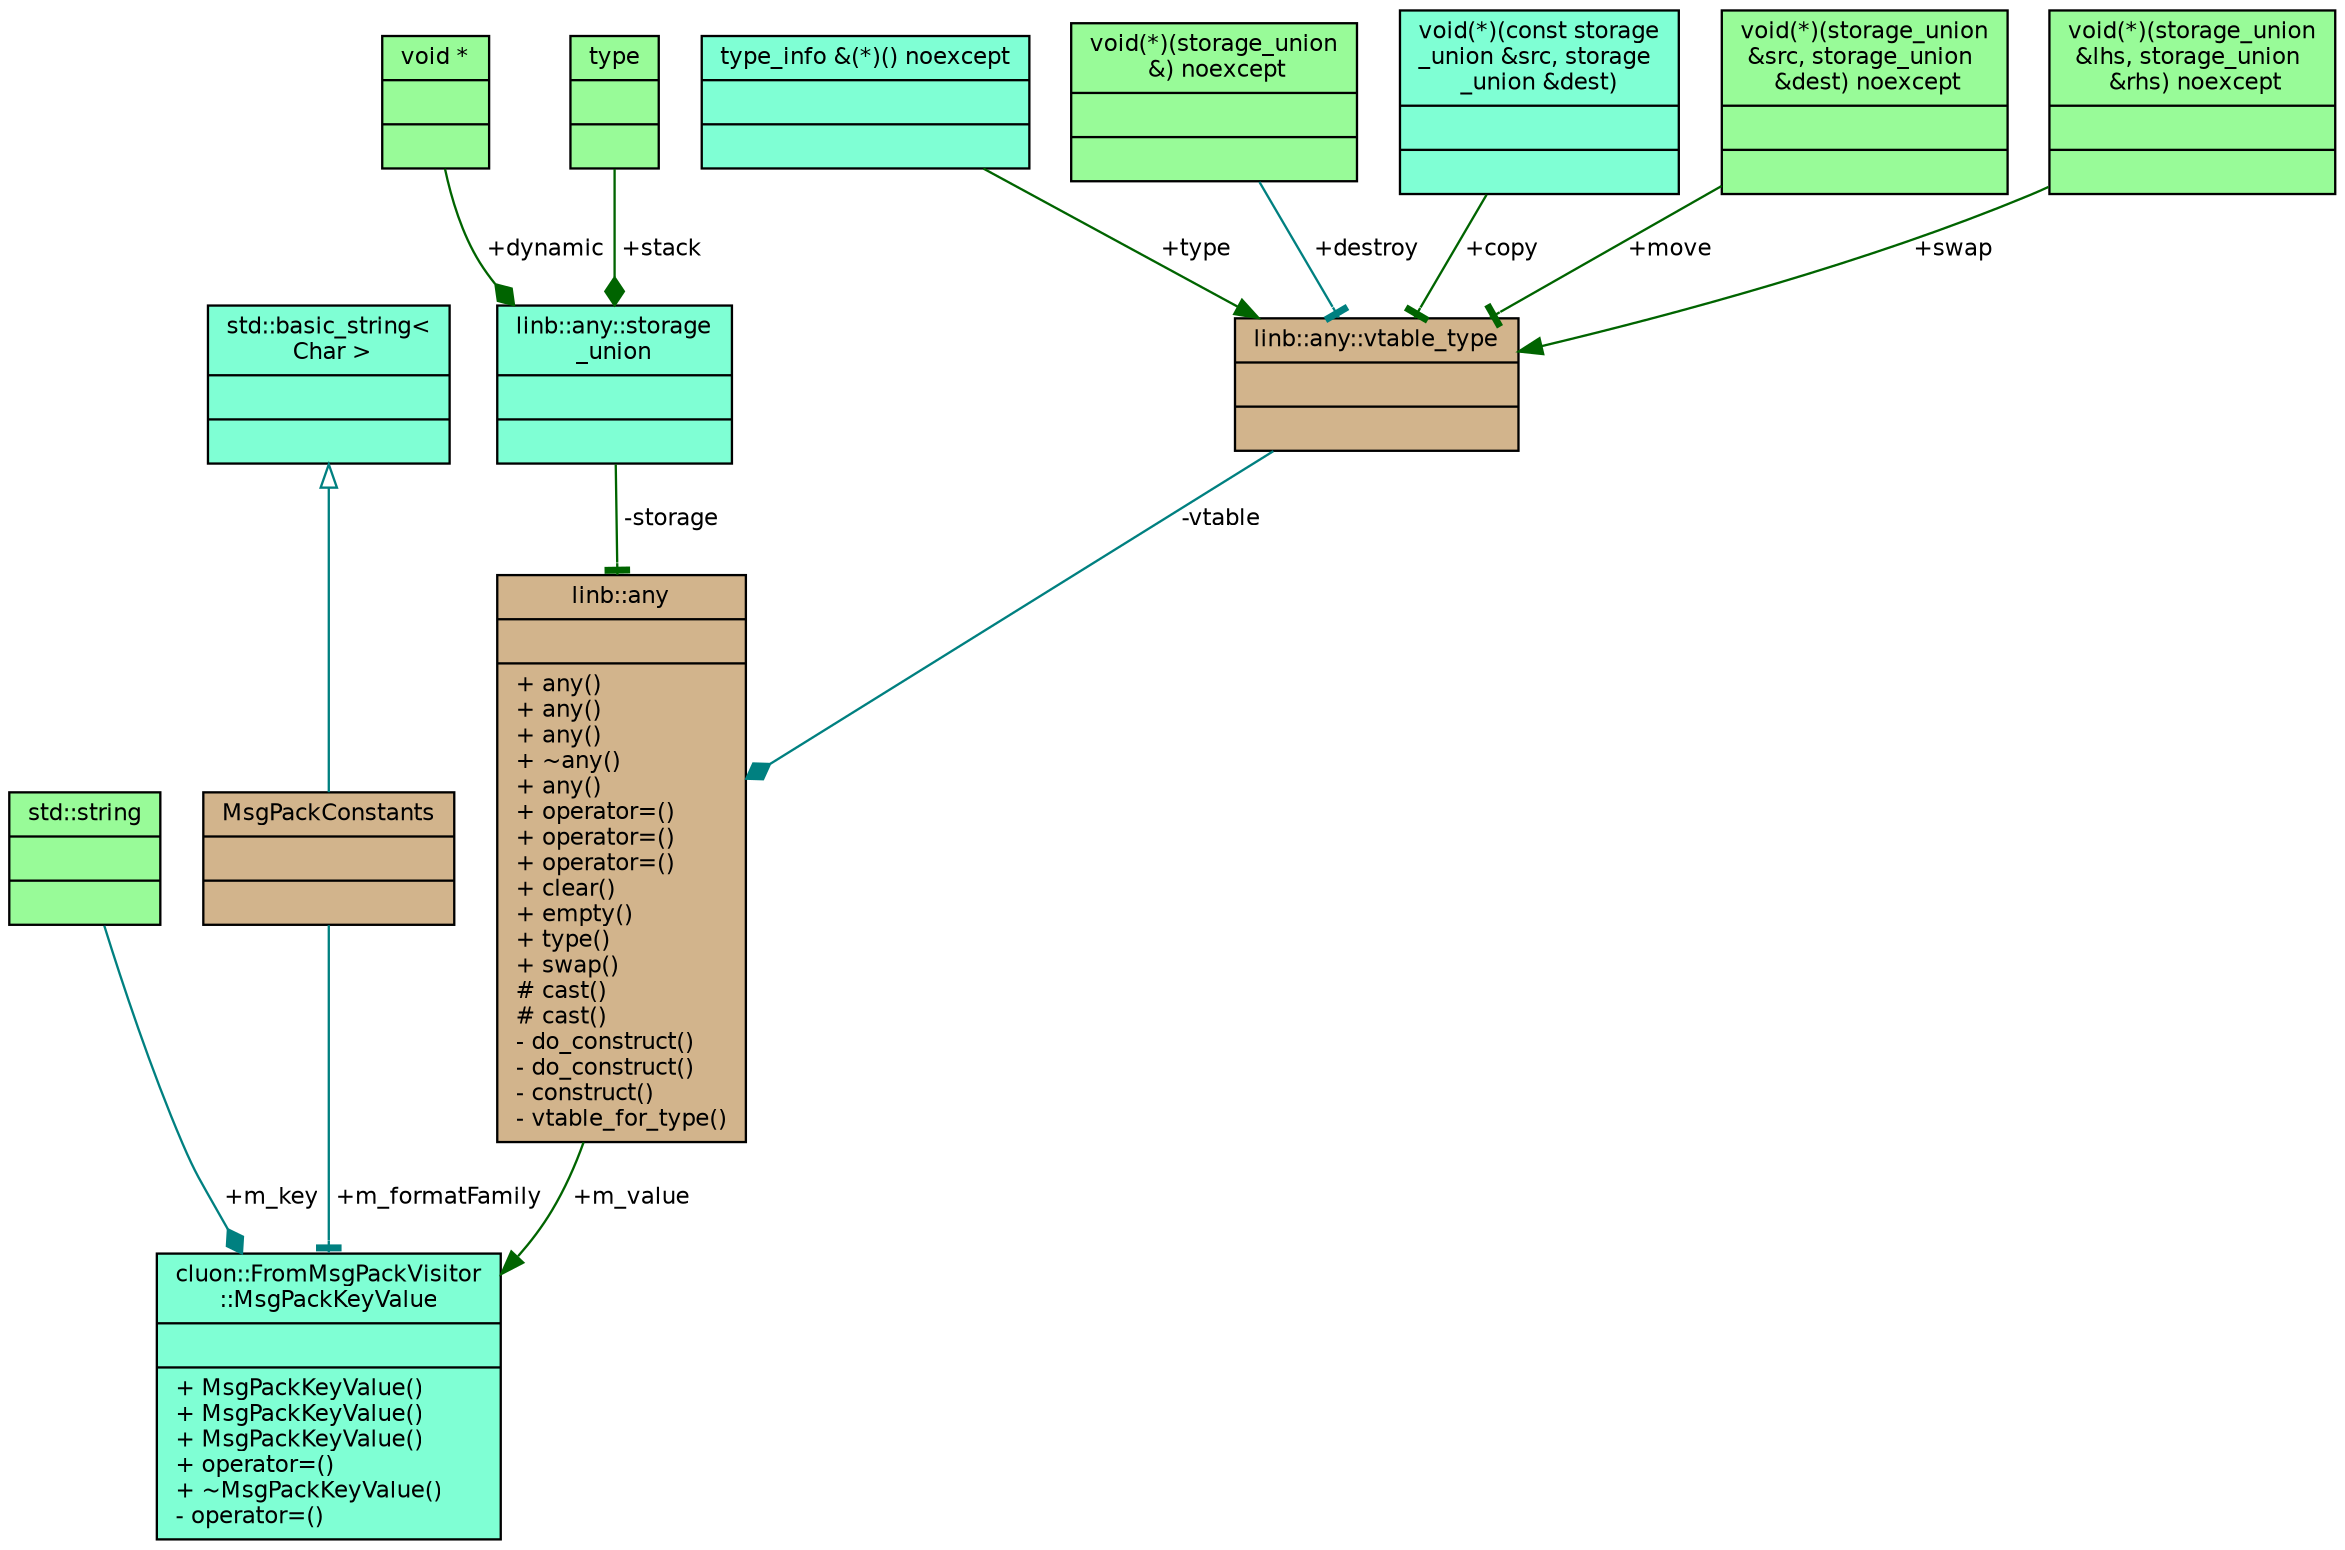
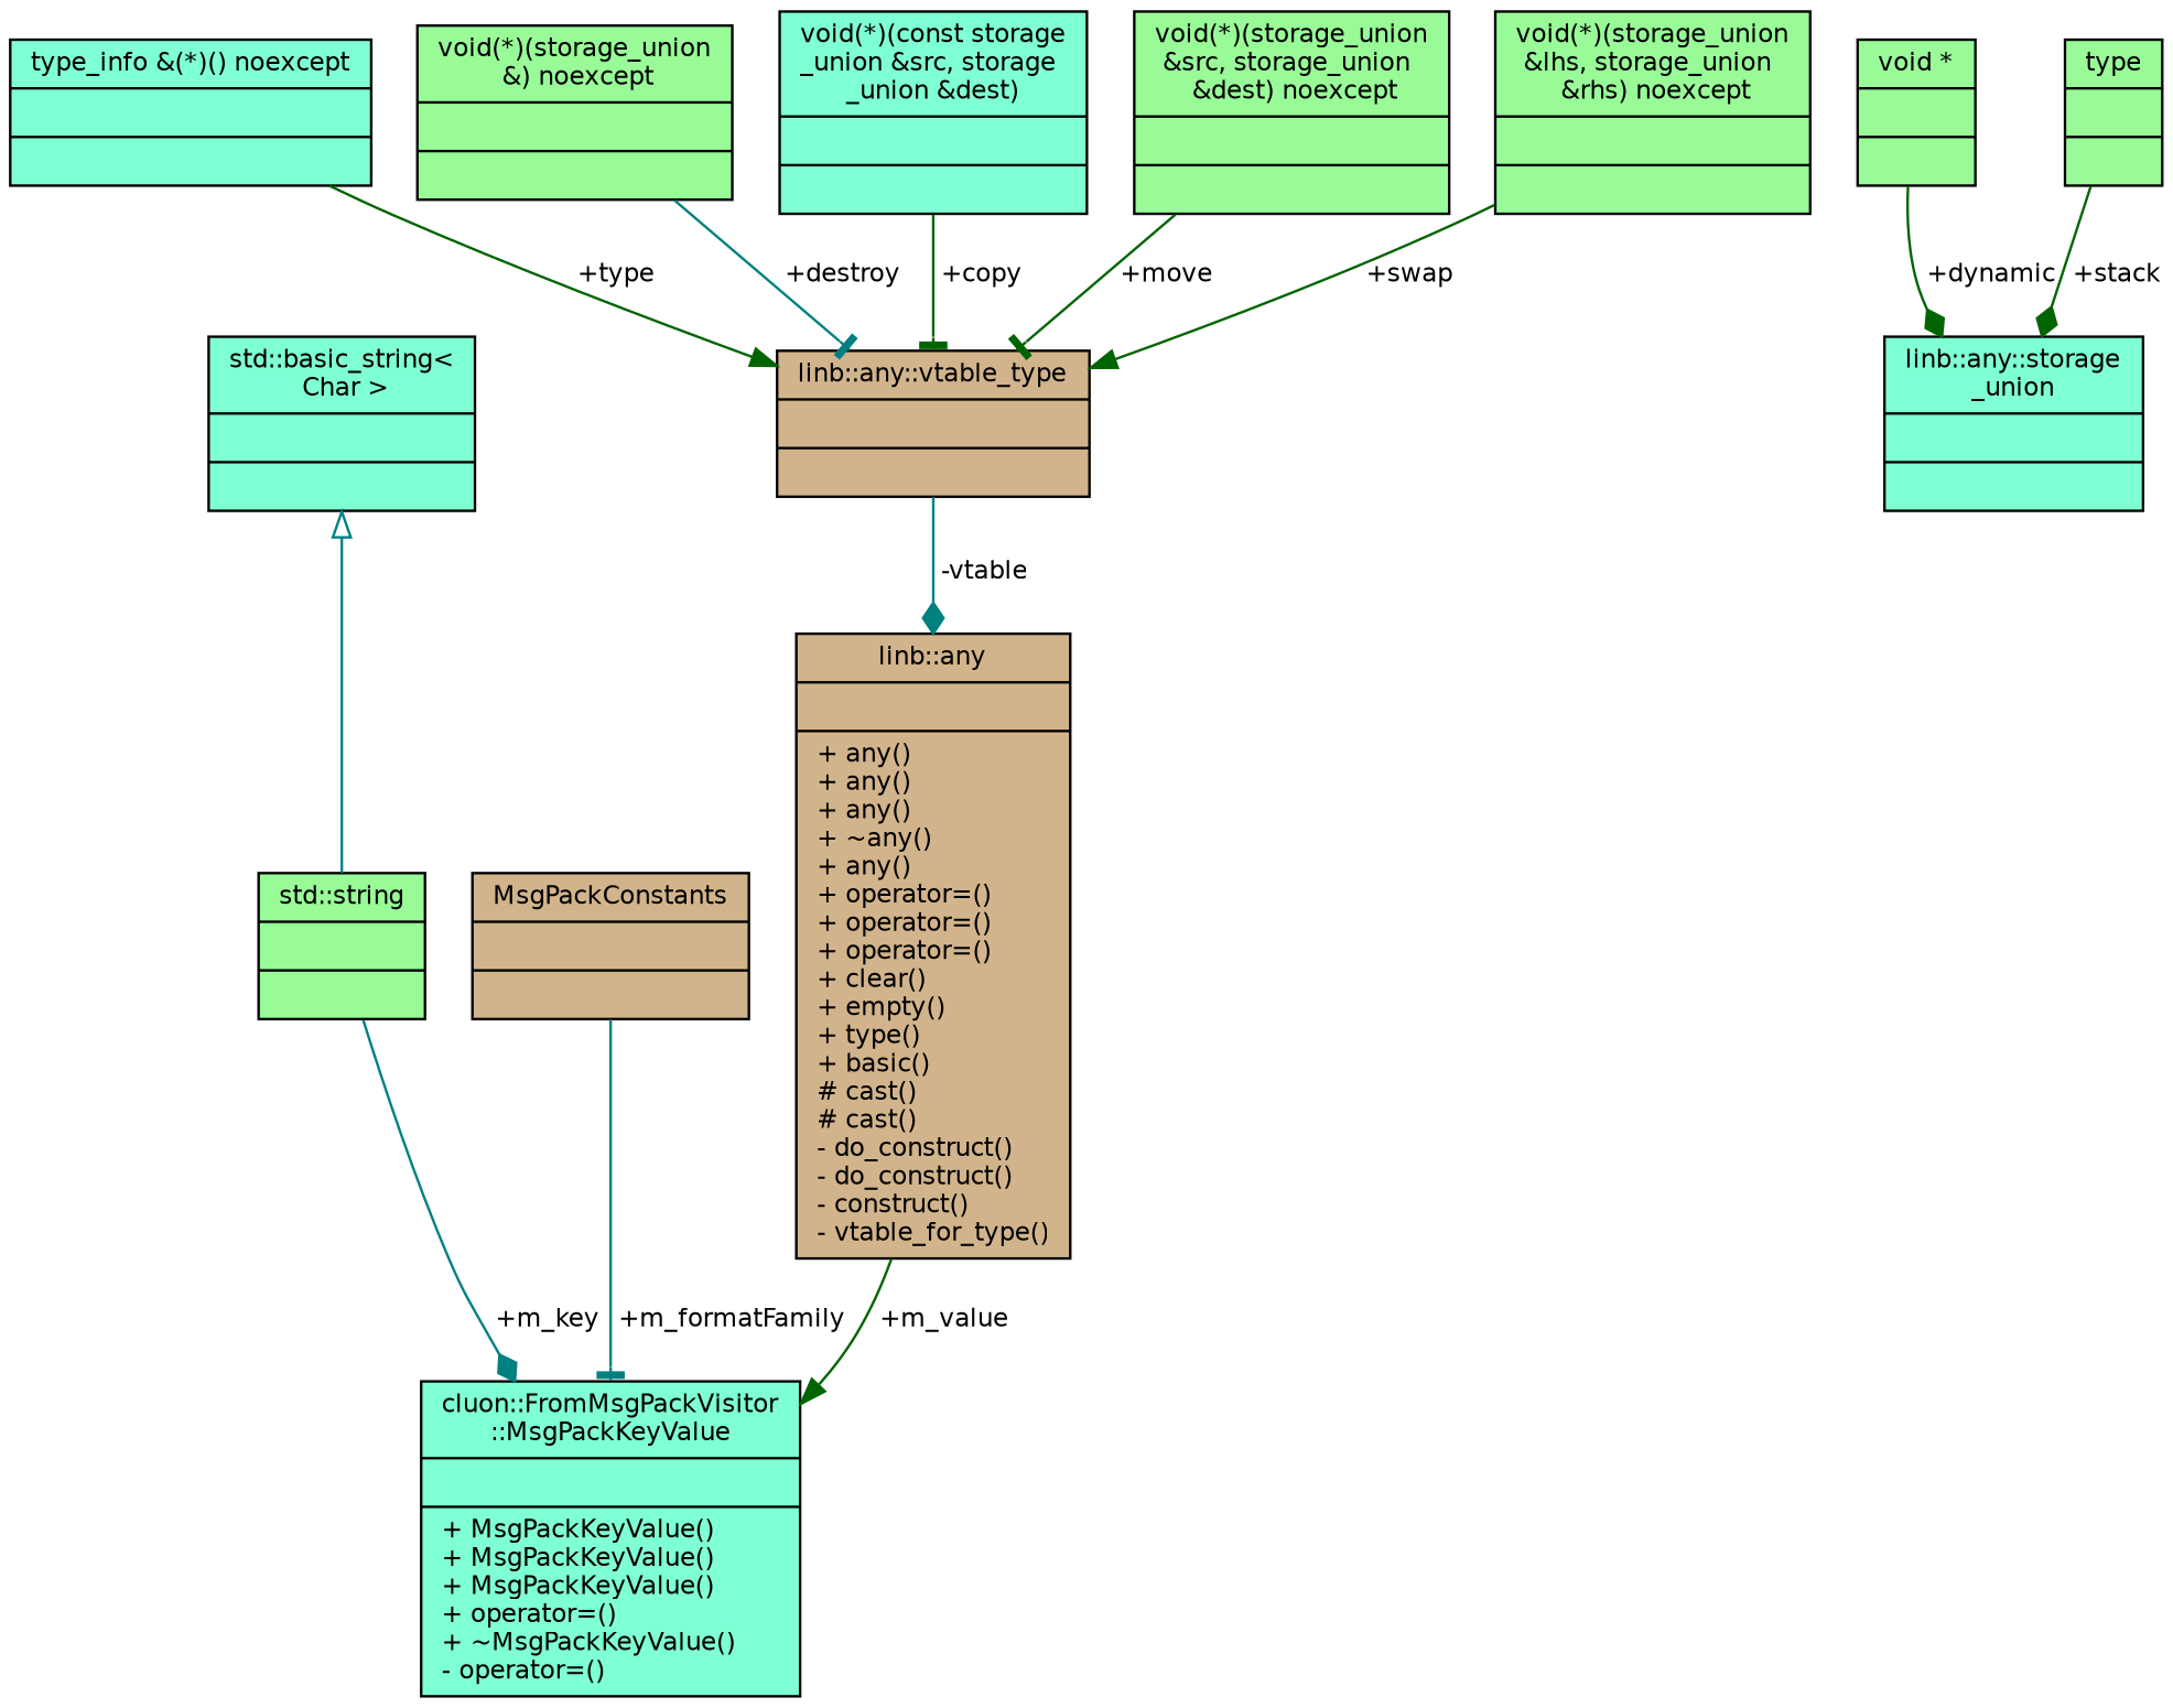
  digraph {
    fontname="DejaVu Sans"
    node [color=black fillcolor=palegreen fontname="DejaVu Sans" fontsize=10 shape=record style=filled]
    edge [arrowhead=tee color=darkgreen fontname="DejaVu Sans" fontsize=10 labelfontname=Helvetica labelfontsize=10 style=solid]
    n1 [fillcolor=aquamarine fontcolor=black height=0.2 label="{cluon::FromMsgPackVisitor\l::MsgPackKeyValue\n||+ MsgPackKeyValue()\l+ MsgPackKeyValue()\l+ MsgPackKeyValue()\l+ operator=()\l+ ~MsgPackKeyValue()\l- operator=()\l}" width=0.4]
    n2 [height=0.2 label="{std::string\n||}" width=0.4]
    n3 [fillcolor=aquamarine height=0.2 label="{std::basic_string\<\l Char \>\n||}" width=0.4]
    n4 [fillcolor=tan height=0.2 label="{MsgPackConstants\n||}" width=0.4]
-   n5 [fillcolor=tan height=0.2 label="{linb::any\n||+ any()\l+ any()\l+ any()\l+ ~any()\l+ any()\l+ operator=()\l+ operator=()\l+ operator=()\l+ clear()\l+ empty()\l+ type()\l+ swap()\l# cast()\l# cast()\l- do_construct()\l- do_construct()\l- construct()\l- vtable_for_type()\l}" width=0.4]
+   n5 [fillcolor=tan height=0.2 label="{linb::any\n||+ any()\l+ any()\l+ any()\l+ ~any()\l+ any()\l+ operator=()\l+ operator=()\l+ operator=()\l+ clear()\l+ empty()\l+ type()\l+ basic()\l# cast()\l# cast()\l- do_construct()\l- do_construct()\l- construct()\l- vtable_for_type()\l}" width=0.4]
    n6 [fillcolor=aquamarine height=0.2 label="{linb::any::storage\l_union\n||}" width=0.4]
    n7 [height=0.2 label="{void *\n||}" width=0.4]
    n8 [height=0.2 label="{type\n||}" width=0.4]
    n9 [fillcolor=tan height=0.2 label="{linb::any::vtable_type\n||}" width=0.4]
    n10 [fillcolor=aquamarine height=0.2 label="{type_info &(*)() noexcept\n||}" width=0.4]
    n11 [height=0.2 label="{void(*)(storage_union\l &) noexcept\n||}" width=0.4]
    n12 [fillcolor=aquamarine height=0.2 label="{void(*)(const storage\l_union &src, storage\l_union &dest)\n||}" width=0.4]
    n13 [height=0.2 label="{void(*)(storage_union\l &src, storage_union\l &dest) noexcept\n||}" width=0.4]
    n14 [height=0.2 label="{void(*)(storage_union\l &lhs, storage_union\l &rhs) noexcept\n||}" width=0.4]
    n2 -> n1 [arrowhead=diamond color=teal label=" +m_key"]
-   n3 -> n4 [arrowtail=onormal color=teal dir=back arrowhead=""]
+   n3 -> n2 [arrowtail=onormal color=teal dir=back arrowhead=""]
    n4 -> n1 [color=teal label=" +m_formatFamily"]
    n5 -> n1 [arrowhead=normal label=" +m_value"]
-   n6 -> n5 [label=" -storage"]
    n7 -> n6 [arrowhead=diamond label=" +dynamic"]
    n8 -> n6 [arrowhead=diamond label=" +stack"]
    n9 -> n5 [arrowhead=diamond color=teal label=" -vtable"]
    n10 -> n9 [arrowhead=normal label=" +type"]
    n11 -> n9 [color=teal label=" +destroy"]
    n12 -> n9 [label=" +copy"]
    n13 -> n9 [label=" +move"]
    n14 -> n9 [arrowhead=normal label=" +swap"]
  }
